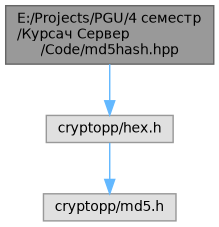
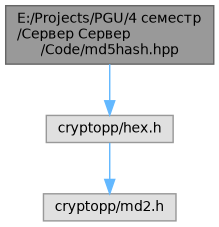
  digraph {
    node [color=grey60 fillcolor="#E0E0E0" fontname=Helvetica fontsize=10 shape=box style=filled]
    edge [color=steelblue1 fontname=Helvetica fontsize=10 labelfontname=Helvetica labelfontsize=10 style=solid]
-   n1 [color=gray40 fillcolor=grey60 fontcolor=black height=0.2 label="E:/Projects/PGU/4 семестр\l/Курсач Сервер\l/Code/md5hash.hpp" width=0.4]
+   n1 [color=gray40 fillcolor=grey60 fontcolor=black height=0.2 label="E:/Projects/PGU/4 семестр\l/Сервер Сервер\l/Code/md5hash.hpp" width=0.4]
    n2 [height=0.2 label="cryptopp/hex.h" width=0.4]
-   n3 [height=0.2 label="cryptopp/md5.h" width=0.4]
+   n3 [height=0.2 label="cryptopp/md2.h" width=0.4]
    n1 -> n2
    n2 -> n3
  }
